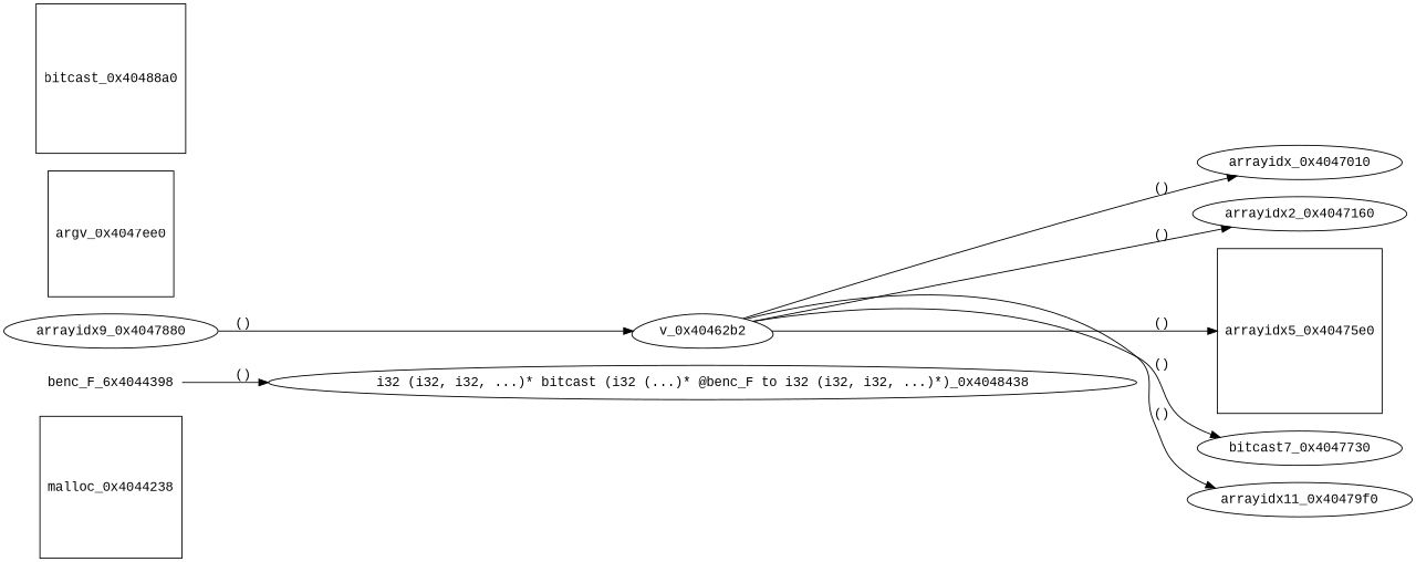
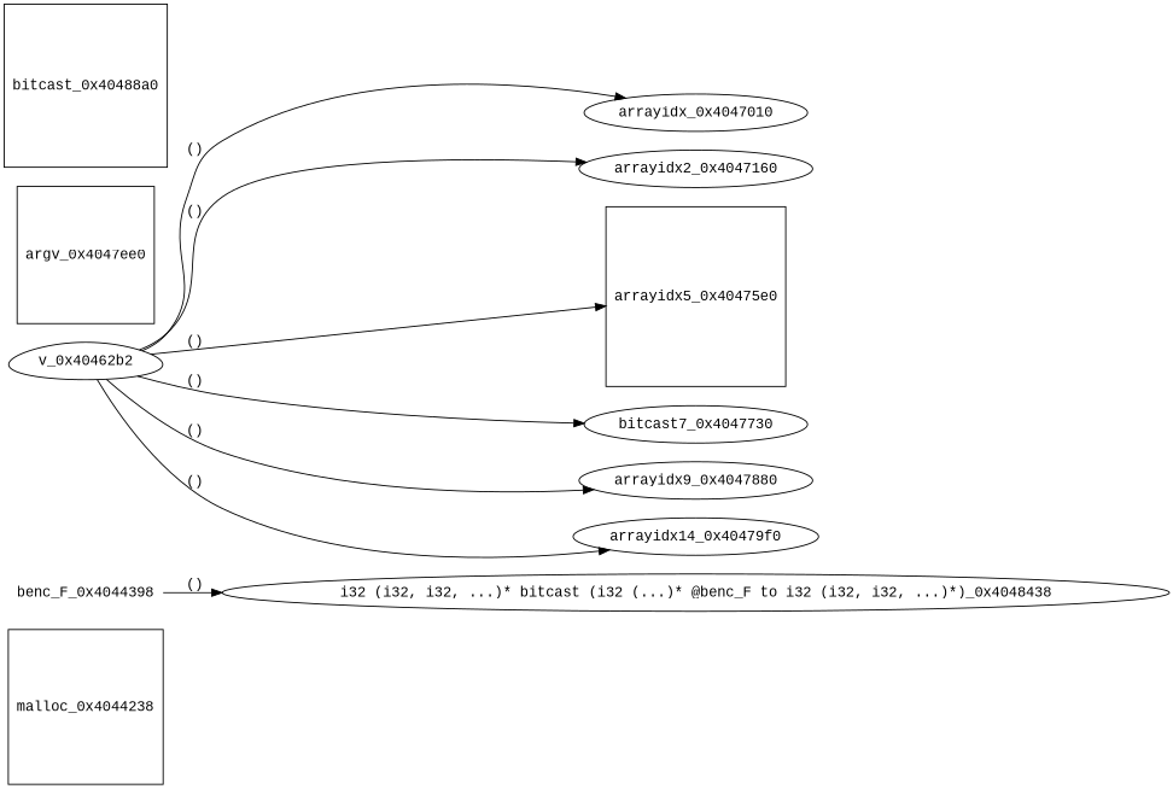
  digraph {
    fontname="Liberation Mono"
    rankdir=LR
    node [fontname="Liberation Mono" shape=ellipse]
    edge [fontname="Liberation Mono"]
    malloc_0x4044238 [shape=square]
-   benc_F_0x4044398 [shape=plaintext label=benc_F_6x4044398]
+   benc_F_0x4044398 [shape=plaintext]
    "i32 (i32, i32, ...)* bitcast (i32 (...)* @benc_F to i32 (i32, i32, ...)*)_0x4048438"
    n4 [label=v_0x40462b2 shape=egg]
    arrayidx_0x4047010
    arrayidx2_0x4047160
    arrayidx5_0x40475e0 [shape=square]
    n8 [label=bitcast7_0x4047730]
    arrayidx9_0x4047880
-   arrayidx11_0x40479f0
+   arrayidx11_0x40479f0 [label=arrayidx14_0x40479f0]
    argv_0x4047ee0 [shape=square]
    n12 [label=bitcast_0x40488a0 shape=square]
    benc_F_0x4044398 -> "i32 (i32, i32, ...)* bitcast (i32 (...)* @benc_F to i32 (i32, i32, ...)*)_0x4048438" [label="()"]
    n4 -> arrayidx_0x4047010 [label="()"]
    n4 -> arrayidx2_0x4047160 [label="()"]
    n4 -> arrayidx5_0x40475e0 [label="()"]
    n4 -> n8 [label="()"]
-   arrayidx9_0x4047880 -> n4 [label="()"]
+   n4 -> arrayidx9_0x4047880 [label="()"]
    n4 -> arrayidx11_0x40479f0 [label="()"]
  }
